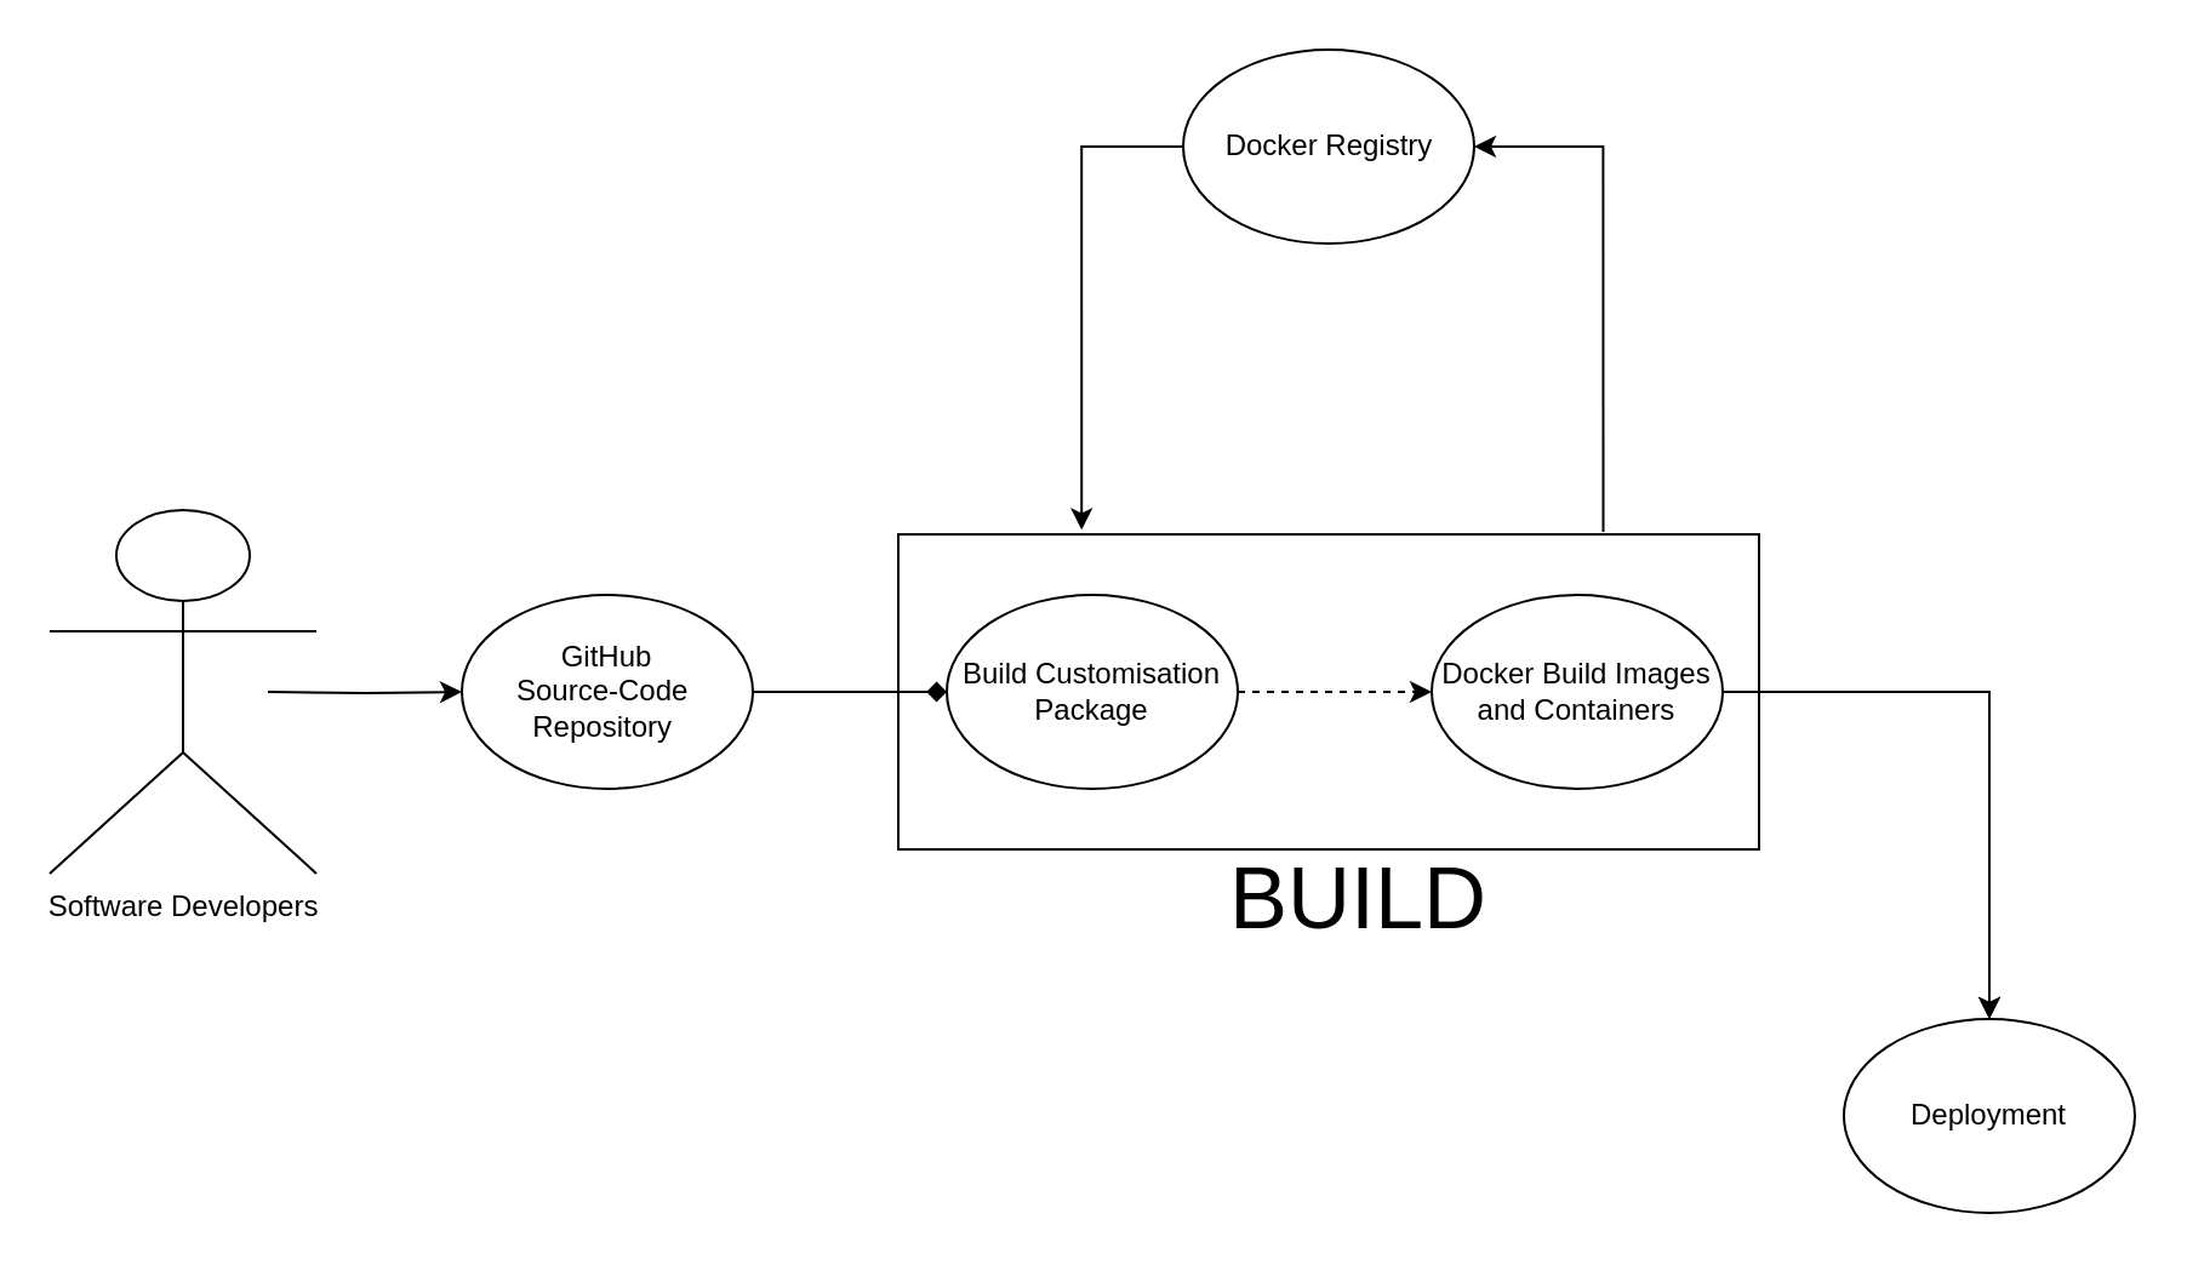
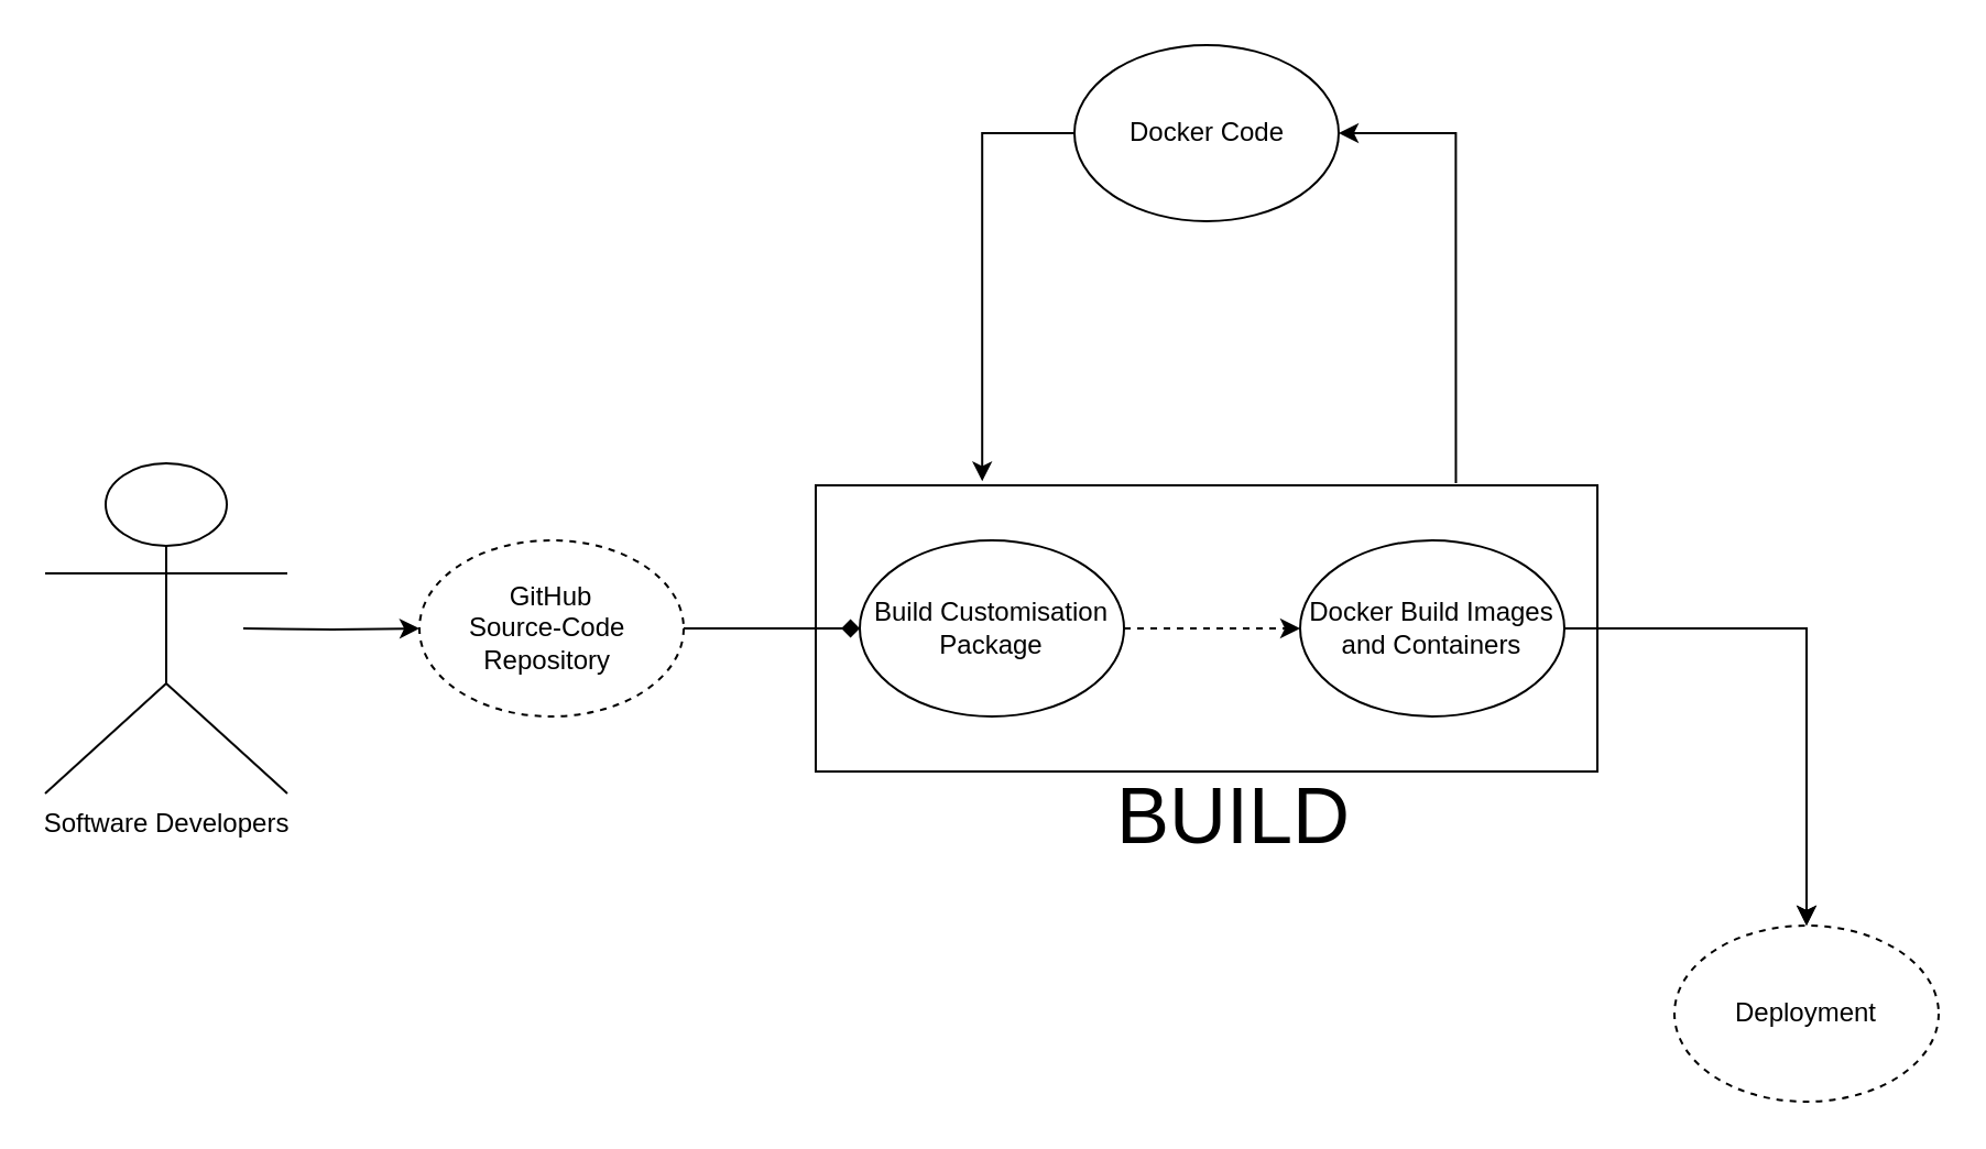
  <mxCell id="0" />
  <mxCell id="1" parent="0" />
  <mxCell id="2" style="edgeStyle=orthogonalEdgeStyle;rounded=0;orthogonalLoop=1;jettySize=auto;html=1;entryX=0;entryY=0.5;entryDx=0;entryDy=0;" edge="1" parent="1" target="4"><mxGeometry relative="1" as="geometry"><mxPoint x="110" y="285" as="sourcePoint" /></mxGeometry></mxCell>
  <mxCell id="3" value="Software Developers" style="shape=umlActor;verticalLabelPosition=bottom;verticalAlign=top;html=1;outlineConnect=0;" vertex="1" parent="1"><mxGeometry x="20" y="210" width="110" height="150" as="geometry" /></mxCell>
- <mxCell id="4" value="GitHub&lt;br&gt;Source-Code&amp;nbsp;&lt;br&gt;Repository&amp;nbsp;" style="ellipse;whiteSpace=wrap;html=1;" vertex="1" parent="1"><mxGeometry x="190" y="245" width="120" height="80" as="geometry" /></mxCell>
- <mxCell id="5" value="Docker Registry" style="ellipse;whiteSpace=wrap;html=1;" vertex="1" parent="1"><mxGeometry x="487.5" y="20" width="120" height="80" as="geometry" /></mxCell>
+ <mxCell id="4" value="GitHub&lt;br&gt;Source-Code&amp;nbsp;&lt;br&gt;Repository&amp;nbsp;" style="ellipse;whiteSpace=wrap;html=1;dashed=1;" vertex="1" parent="1"><mxGeometry x="190" y="245" width="120" height="80" as="geometry" /></mxCell>
+ <mxCell id="5" value="Docker Code" style="ellipse;whiteSpace=wrap;html=1;" vertex="1" parent="1"><mxGeometry x="487.5" y="20" width="120" height="80" as="geometry" /></mxCell>
  <mxCell id="6" style="edgeStyle=orthogonalEdgeStyle;rounded=0;orthogonalLoop=1;jettySize=auto;html=1;exitX=1;exitY=0.5;exitDx=0;exitDy=0;entryX=0.5;entryY=0;entryDx=0;entryDy=0;" edge="1" parent="1" source="14" target="15"><mxGeometry relative="1" as="geometry" /></mxCell>
  <mxCell id="7" style="edgeStyle=orthogonalEdgeStyle;rounded=0;orthogonalLoop=1;jettySize=auto;html=1;exitX=0;exitY=0.5;exitDx=0;exitDy=0;entryX=0.213;entryY=-0.014;entryDx=0;entryDy=0;entryPerimeter=0;" edge="1" parent="1" source="5" target="9"><mxGeometry relative="1" as="geometry"><Array as="points"><mxPoint x="446" y="60" /></Array></mxGeometry></mxCell>
  <mxCell id="8" style="edgeStyle=orthogonalEdgeStyle;rounded=0;orthogonalLoop=1;jettySize=auto;html=1;exitX=0.819;exitY=-0.008;exitDx=0;exitDy=0;entryX=1;entryY=0.5;entryDx=0;entryDy=0;exitPerimeter=0;" edge="1" parent="1" source="9" target="5"><mxGeometry relative="1" as="geometry" /></mxCell>
  <mxCell id="9" value="" style="rounded=0;whiteSpace=wrap;html=1;" vertex="1" parent="1"><mxGeometry x="370" y="220" width="355" height="130" as="geometry" /></mxCell>
  <mxCell id="10" style="edgeStyle=orthogonalEdgeStyle;rounded=0;orthogonalLoop=1;jettySize=auto;html=1;exitX=1;exitY=0.5;exitDx=0;exitDy=0;entryX=0;entryY=0.5;entryDx=0;entryDy=0;dashed=1;" edge="1" parent="1" source="12" target="14"><mxGeometry relative="1" as="geometry" /></mxCell>
  <mxCell id="11" style="edgeStyle=orthogonalEdgeStyle;rounded=0;orthogonalLoop=1;jettySize=auto;html=1;exitX=1;exitY=0.5;exitDx=0;exitDy=0;entryX=0;entryY=0.5;entryDx=0;entryDy=0;endArrow=diamond;" edge="1" parent="1" source="4" target="12"><mxGeometry relative="1" as="geometry" /></mxCell>
  <mxCell id="12" value="Build Customisation Package" style="ellipse;whiteSpace=wrap;html=1;" vertex="1" parent="1"><mxGeometry x="390" y="245" width="120" height="80" as="geometry" /></mxCell>
  <mxCell id="13" style="edgeStyle=orthogonalEdgeStyle;rounded=0;orthogonalLoop=1;jettySize=auto;html=1;exitX=1;exitY=0.5;exitDx=0;exitDy=0;entryX=0.5;entryY=0;entryDx=0;entryDy=0;" edge="1" parent="1" source="14" target="15"><mxGeometry relative="1" as="geometry" /></mxCell>
  <mxCell id="14" value="Docker Build Images and Containers" style="ellipse;whiteSpace=wrap;html=1;" vertex="1" parent="1"><mxGeometry x="590" y="245" width="120" height="80" as="geometry" /></mxCell>
- <mxCell id="15" value="Deployment" style="ellipse;whiteSpace=wrap;html=1;" vertex="1" parent="1"><mxGeometry x="760" y="420" width="120" height="80" as="geometry" /></mxCell>
+ <mxCell id="15" value="Deployment" style="ellipse;whiteSpace=wrap;html=1;dashed=1;" vertex="1" parent="1"><mxGeometry x="760" y="420" width="120" height="80" as="geometry" /></mxCell>
  <mxCell id="16" value="&lt;font style=&quot;font-size: 36px&quot;&gt;BUILD&lt;/font&gt;" style="text;html=1;strokeColor=none;fillColor=none;align=center;verticalAlign=middle;whiteSpace=wrap;rounded=0;" vertex="1" parent="1"><mxGeometry x="540" y="360" width="40" height="20" as="geometry" /></mxCell>
